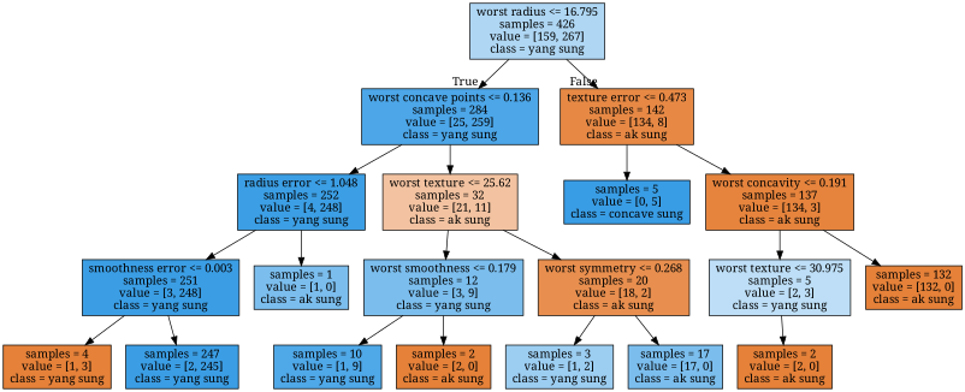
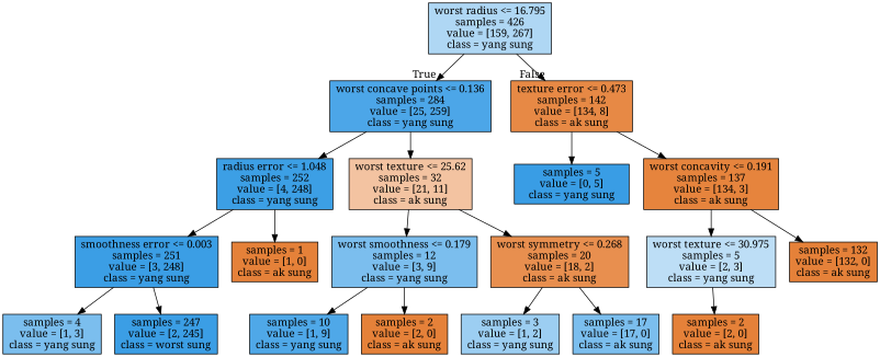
  digraph {
    fontname="Noto Serif"
    node [color=black fillcolor="#e58139" fontname="Noto Serif" shape=box style=filled]
    edge [fontname="Noto Serif"]
    n1 [fillcolor="#afd7f4" label="worst radius <= 16.795\nsamples = 426\nvalue = [159, 267]\nclass = yang sung"]
    n2 [fillcolor="#4ca6e8" label="worst concave points <= 0.136\nsamples = 284\nvalue = [25, 259]\nclass = yang sung"]
    n3 [fillcolor="#e78945" label="texture error <= 0.473\nsamples = 142\nvalue = [134, 8]\nclass = ak sung"]
    n4 [fillcolor="#3c9fe5" label="radius error <= 1.048\nsamples = 252\nvalue = [4, 248]\nclass = yang sung"]
    n5 [fillcolor="#f3c3a1" label="worst texture <= 25.62\nsamples = 32\nvalue = [21, 11]\nclass = ak sung"]
-   n6 [fillcolor="#399de5" label="samples = 5\nvalue = [0, 5]\nclass = concave sung"]
+   n6 [fillcolor="#399de5" label="samples = 5\nvalue = [0, 5]\nclass = yang sung"]
    n7 [fillcolor="#e6843d" label="worst concavity <= 0.191\nsamples = 137\nvalue = [134, 3]\nclass = ak sung"]
    n8 [fillcolor="#3b9ee5" label="smoothness error <= 0.003\nsamples = 251\nvalue = [3, 248]\nclass = yang sung"]
-   n9 [fillcolor="#7bbeee" label="samples = 1\nvalue = [1, 0]\nclass = ak sung"]
+   n9 [label="samples = 1\nvalue = [1, 0]\nclass = ak sung"]
    n10 [fillcolor="#7bbeee" label="worst smoothness <= 0.179\nsamples = 12\nvalue = [3, 9]\nclass = yang sung"]
    n11 [fillcolor="#e88f4f" label="worst symmetry <= 0.268\nsamples = 20\nvalue = [18, 2]\nclass = ak sung"]
-   n12 [label="samples = 4\nvalue = [1, 3]\nclass = yang sung"]
-   n13 [fillcolor="#3b9ee5" label="samples = 247\nvalue = [2, 245]\nclass = yang sung"]
+   n12 [fillcolor="#7bbeee" label="samples = 4\nvalue = [1, 3]\nclass = yang sung"]
+   n13 [fillcolor="#3b9ee5" label="samples = 247\nvalue = [2, 245]\nclass = worst sung"]
    n14 [fillcolor="#4fa8e8" label="samples = 10\nvalue = [1, 9]\nclass = yang sung"]
    n15 [label="samples = 2\nvalue = [2, 0]\nclass = ak sung"]
    n16 [fillcolor="#9ccef2" label="samples = 3\nvalue = [1, 2]\nclass = yang sung"]
    n17 [fillcolor="#7bbeee" label="samples = 17\nvalue = [17, 0]\nclass = ak sung"]
    n18 [fillcolor="#bddef6" label="worst texture <= 30.975\nsamples = 5\nvalue = [2, 3]\nclass = yang sung"]
    n19 [label="samples = 132\nvalue = [132, 0]\nclass = ak sung"]
    n20 [label="samples = 2\nvalue = [2, 0]\nclass = ak sung"]
    n1 -> n2 [headlabel=True labelangle=45 labeldistance=2.5]
    n1 -> n3 [headlabel=False labelangle=-45 labeldistance=2.5]
    n2 -> n4
    n2 -> n5
    n3 -> n6
    n3 -> n7
    n4 -> n8
    n4 -> n9
    n5 -> n10
    n5 -> n11
    n7 -> n18
    n7 -> n19
    n8 -> n12
    n8 -> n13
    n10 -> n14
    n10 -> n15
    n11 -> n16
    n11 -> n17
    n18 -> n20
  }
